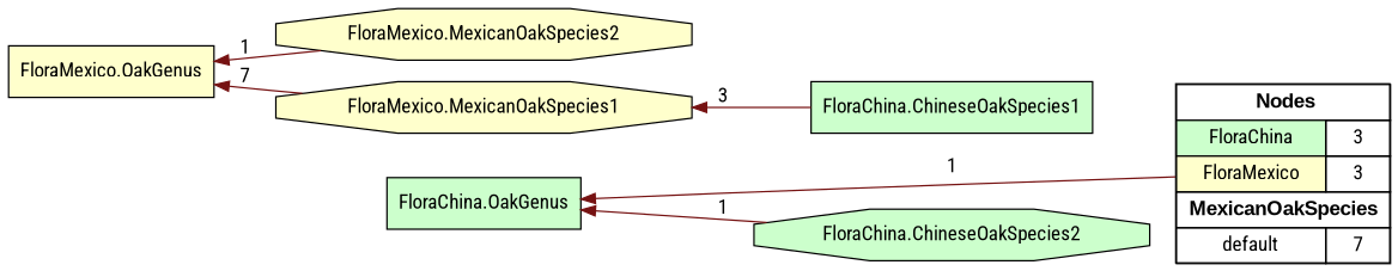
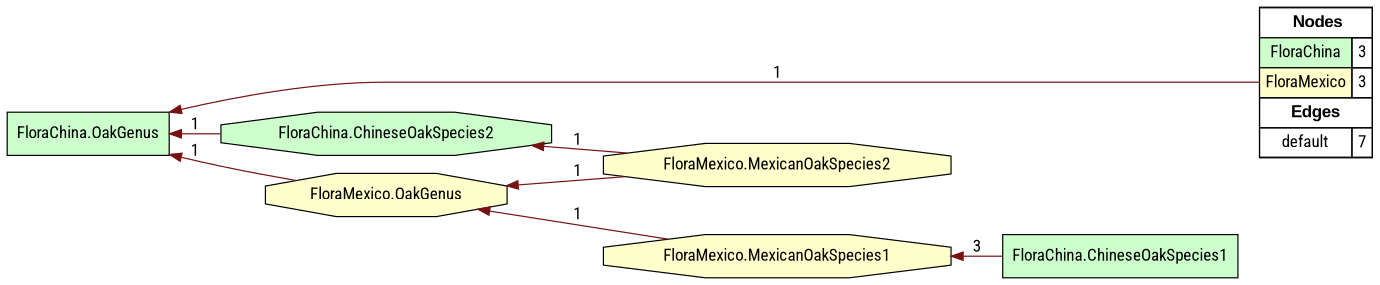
  digraph {
    fontname="Roboto Condensed"
    rankdir=RL
    node [fillcolor="#CCFFCC" fontname="Roboto Condensed" shape=octagon style=filled]
    edge [arrowhead=normal color="#761212" constraint=true fontname="Roboto Condensed" style=solid]
-   n1 [fillcolor=white label=<   <TABLE BORDER="0" CELLBORDER="1" CELLSPACING="0" CELLPADDING="4">  <TR> <TD COLSPAN="2"><font face="Arial Black"> Nodes</font></TD> </TR>  <TR>   <TD bgcolor="#CCFFCC">FloraChina</TD>   <TD>3</TD>   </TR>  <TR>   <TD bgcolor="#FFFFCC">FloraMexico</TD>   <TD>3</TD>   </TR>  <TR> <TD COLSPAN="2"><font face = "Arial Black"> MexicanOakSpecies </font></TD> </TR>  <TR>   <TD><font color ="#000000">default</font></TD>   <TD>7</TD>   </TR>  </TABLE>   > margin=0 shape=box]
+   n1 [fillcolor=white label=<   <TABLE BORDER="0" CELLBORDER="1" CELLSPACING="0" CELLPADDING="4">  <TR> <TD COLSPAN="2"><font face="Arial Black"> Nodes</font></TD> </TR>  <TR>   <TD bgcolor="#CCFFCC">FloraChina</TD>   <TD>3</TD>   </TR>  <TR>   <TD bgcolor="#FFFFCC">FloraMexico</TD>   <TD>3</TD>   </TR>  <TR> <TD COLSPAN="2"><font face = "Arial Black"> Edges </font></TD> </TR>  <TR>   <TD><font color ="#000000">default</font></TD>   <TD>7</TD>   </TR>  </TABLE>   > margin=0 shape=box]
    "FloraChina.OakGenus" [shape=box]
    "FloraChina.ChineseOakSpecies2"
    "FloraMexico.MexicanOakSpecies1" [fillcolor="#FFFFCC"]
    "FloraChina.ChineseOakSpecies1" [shape=box]
-   "FloraMexico.OakGenus" [fillcolor="#FFFFCC" shape=box]
+   "FloraMexico.OakGenus" [fillcolor="#FFFFCC"]
    "FloraMexico.MexicanOakSpecies2" [fillcolor="#FFFFCC"]
    subgraph sub_1 {
      rank=source
      n1
    }
    n1 -> "FloraChina.OakGenus" [label=1]
    "FloraChina.ChineseOakSpecies2" -> "FloraChina.OakGenus" [label=1]
-   "FloraMexico.MexicanOakSpecies1" -> "FloraMexico.OakGenus" [label=7]
+   "FloraMexico.MexicanOakSpecies1" -> "FloraMexico.OakGenus" [label=1]
    "FloraChina.ChineseOakSpecies1" -> "FloraMexico.MexicanOakSpecies1" [label=3]
+   "FloraMexico.OakGenus" -> "FloraChina.OakGenus" [label=1]
+   "FloraMexico.MexicanOakSpecies2" -> "FloraChina.ChineseOakSpecies2" [label=1]
    "FloraMexico.MexicanOakSpecies2" -> "FloraMexico.OakGenus" [label=1]
  }
